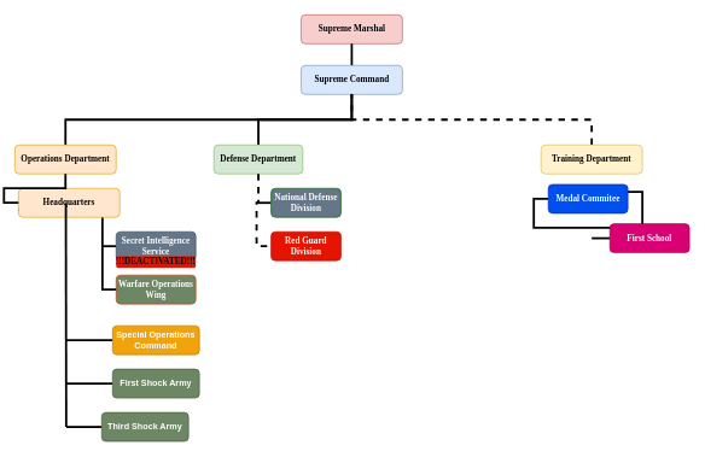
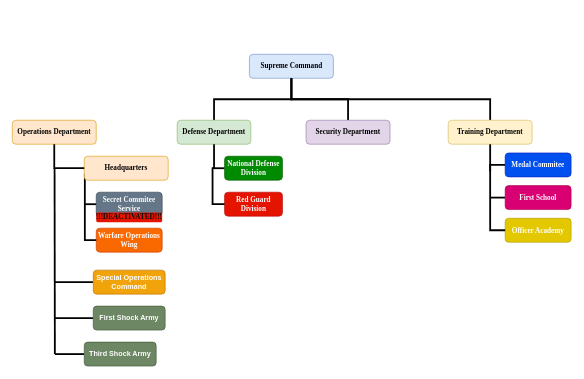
  <mxCell id="0" />
  <mxCell id="1" parent="0" />
- <mxCell id="2" value="&lt;b&gt;Supreme Marshal&lt;/b&gt;" style="rounded=1;whiteSpace=wrap;html=1;fillColor=#f8cecc;strokeColor=#b85450;fontFamily=Sulphur Point;FType=g;" parent="1" vertex="1"><mxGeometry x="415.5" y="20" width="140" height="40" as="geometry" /></mxCell>
- <mxCell id="3" style="edgeStyle=orthogonalEdgeStyle;rounded=0;orthogonalLoop=1;jettySize=auto;html=1;exitX=0.5;exitY=0;exitDx=0;exitDy=0;entryX=0.5;entryY=1;entryDx=0;entryDy=0;endArrow=none;endFill=0;strokeWidth=3;" parent="1" source="4" target="2" edge="1"><mxGeometry relative="1" as="geometry" /></mxCell>
  <mxCell id="4" value="&lt;b&gt;Supreme Command&lt;/b&gt;" style="rounded=1;whiteSpace=wrap;html=1;fillColor=#dae8fc;strokeColor=#6c8ebf;fontFamily=Sulphur Point;FType=g;" parent="1" vertex="1"><mxGeometry x="415.5" y="90" width="140" height="40" as="geometry" /></mxCell>
- <mxCell id="5" style="edgeStyle=orthogonalEdgeStyle;rounded=0;orthogonalLoop=1;jettySize=auto;html=1;exitX=0.5;exitY=0;exitDx=0;exitDy=0;entryX=0.5;entryY=1;entryDx=0;entryDy=0;endArrow=none;endFill=0;strokeWidth=3;" parent="1" source="21" target="4" edge="1"><mxGeometry relative="1" as="geometry" /></mxCell>
  <mxCell id="6" style="edgeStyle=orthogonalEdgeStyle;rounded=0;orthogonalLoop=1;jettySize=auto;html=1;exitX=0.5;exitY=0;exitDx=0;exitDy=0;entryX=0.5;entryY=1;entryDx=0;entryDy=0;endArrow=none;endFill=0;strokeWidth=3;" parent="1" source="14" target="4" edge="1"><mxGeometry relative="1" as="geometry" /></mxCell>
- <mxCell id="8" style="edgeStyle=orthogonalEdgeStyle;rounded=0;orthogonalLoop=1;jettySize=auto;html=1;exitX=0.5;exitY=0;exitDx=0;exitDy=0;entryX=0.5;entryY=1;entryDx=0;entryDy=0;endArrow=none;endFill=0;strokeWidth=3;dashed=1;" parent="1" source="31" target="4" edge="1"><mxGeometry relative="1" as="geometry" /></mxCell>
+ <mxCell id="7" style="edgeStyle=orthogonalEdgeStyle;rounded=0;orthogonalLoop=1;jettySize=auto;html=1;exitX=0.5;exitY=0;exitDx=0;exitDy=0;entryX=0.5;entryY=1;entryDx=0;entryDy=0;endArrow=none;endFill=0;strokeWidth=3;" parent="1" source="10" target="4" edge="1"><mxGeometry relative="1" as="geometry" /></mxCell>
+ <mxCell id="8" style="edgeStyle=orthogonalEdgeStyle;rounded=0;orthogonalLoop=1;jettySize=auto;html=1;exitX=0.5;exitY=0;exitDx=0;exitDy=0;entryX=0.5;entryY=1;entryDx=0;entryDy=0;endArrow=none;endFill=0;strokeWidth=3;" parent="1" source="31" target="4" edge="1"><mxGeometry relative="1" as="geometry" /></mxCell>
  <mxCell id="9" value="" style="group" parent="1" vertex="1" connectable="0"><mxGeometry x="510" y="200" width="205" height="95.5" as="geometry" /></mxCell>
+ <mxCell id="10" value="&lt;b&gt;Security Department&lt;br&gt;&lt;/b&gt;" style="rounded=1;whiteSpace=wrap;html=1;fillColor=#e1d5e7;strokeColor=#9673a6;fontFamily=Sulphur Point;FType=g;" parent="9" vertex="1"><mxGeometry width="140" height="40" as="geometry" /></mxCell>
  <mxCell id="11" style="edgeStyle=orthogonalEdgeStyle;rounded=0;orthogonalLoop=1;jettySize=auto;html=1;exitX=0;exitY=0.5;exitDx=0;exitDy=0;endArrow=none;endFill=0;strokeWidth=3;" edge="1" parent="1" source="12"><mxGeometry relative="1" as="geometry"><mxPoint x="91" y="530" as="targetPoint" /></mxGeometry></mxCell>
  <mxCell id="12" value="&lt;b&gt;&lt;font color=&quot;#FFFFFF&quot;&gt;First Shock Army&lt;br&gt;&lt;/font&gt;&lt;/b&gt;" style="rounded=1;whiteSpace=wrap;html=1;strokeColor=#3A5431;fillColor=#6d8764;fontColor=#ffffff;" parent="1" vertex="1"><mxGeometry x="155" y="510" width="120" height="40" as="geometry" /></mxCell>
  <mxCell id="13" value="" style="group" parent="1" vertex="1" connectable="0"><mxGeometry x="295" y="200" width="175.61" height="160" as="geometry" /></mxCell>
  <mxCell id="14" value="&lt;b&gt;Defense Department&lt;br&gt;&lt;/b&gt;" style="rounded=1;whiteSpace=wrap;html=1;fillColor=#d5e8d4;strokeColor=#82b366;fontFamily=Sulphur Point;FType=g;" parent="13" vertex="1"><mxGeometry width="122.927" height="40" as="geometry" /></mxCell>
  <mxCell id="15" style="edgeStyle=orthogonalEdgeStyle;rounded=0;orthogonalLoop=1;jettySize=auto;html=1;exitX=0;exitY=0.5;exitDx=0;exitDy=0;endArrow=none;endFill=0;strokeWidth=3;" parent="13" source="16" edge="1"><mxGeometry relative="1" as="geometry"><mxPoint x="61.463" y="80" as="targetPoint" /></mxGeometry></mxCell>
- <mxCell id="16" value="&lt;b&gt;National Defense Division&lt;br&gt;&lt;/b&gt;" style="rounded=1;whiteSpace=wrap;html=1;fillColor=#647687;strokeColor=#005700;fontFamily=Sulphur Point;FType=g;fontColor=#ffffff;" parent="13" vertex="1"><mxGeometry x="79.024" y="60" width="96.585" height="40" as="geometry" /></mxCell>
+ <mxCell id="16" value="&lt;b&gt;National Defense Division&lt;br&gt;&lt;/b&gt;" style="rounded=1;whiteSpace=wrap;html=1;fillColor=#008a00;strokeColor=#005700;fontFamily=Sulphur Point;FType=g;fontColor=#ffffff;" parent="13" vertex="1"><mxGeometry x="79.024" y="60" width="96.585" height="40" as="geometry" /></mxCell>
  <mxCell id="17" value="&lt;b&gt;Red Guard Division&lt;br&gt;&lt;/b&gt;" style="rounded=1;whiteSpace=wrap;html=1;fillColor=#e51400;strokeColor=#B20000;fontFamily=Sulphur Point;FType=g;fontColor=#ffffff;" parent="13" vertex="1"><mxGeometry x="79.024" y="120" width="96.585" height="40" as="geometry" /></mxCell>
- <mxCell id="18" style="edgeStyle=orthogonalEdgeStyle;rounded=0;orthogonalLoop=1;jettySize=auto;html=1;exitX=0.5;exitY=1;exitDx=0;exitDy=0;entryX=0;entryY=0.5;entryDx=0;entryDy=0;endArrow=none;endFill=0;strokeWidth=3;dashed=1;" parent="13" source="14" target="17" edge="1"><mxGeometry relative="1" as="geometry" /></mxCell>
+ <mxCell id="18" style="edgeStyle=orthogonalEdgeStyle;rounded=0;orthogonalLoop=1;jettySize=auto;html=1;exitX=0.5;exitY=1;exitDx=0;exitDy=0;entryX=0;entryY=0.5;entryDx=0;entryDy=0;endArrow=none;endFill=0;strokeWidth=3;" parent="13" source="14" target="17" edge="1"><mxGeometry relative="1" as="geometry" /></mxCell>
  <mxCell id="19" style="edgeStyle=orthogonalEdgeStyle;rounded=0;orthogonalLoop=1;jettySize=auto;html=1;exitX=0;exitY=0.5;exitDx=0;exitDy=0;endArrow=none;endFill=0;strokeWidth=3;" edge="1" parent="1" source="20"><mxGeometry relative="1" as="geometry"><mxPoint x="91" y="590" as="targetPoint" /></mxGeometry></mxCell>
  <mxCell id="20" value="&lt;b&gt;&lt;font color=&quot;#FFFFFF&quot;&gt;Third Shock Army&lt;br&gt;&lt;/font&gt;&lt;/b&gt;" style="rounded=1;whiteSpace=wrap;html=1;strokeColor=#3A5431;fillColor=#6d8764;fontColor=#ffffff;" parent="1" vertex="1"><mxGeometry x="140" y="570" width="120" height="40" as="geometry" /></mxCell>
  <mxCell id="21" value="&lt;b&gt;Operations Department&lt;br&gt;&lt;/b&gt;" style="rounded=1;whiteSpace=wrap;html=1;fillColor=#ffe6cc;strokeColor=#d79b00;fontFamily=Sulphur Point;FType=g;" parent="1" vertex="1"><mxGeometry x="20" y="200" width="140" height="40" as="geometry" /></mxCell>
- <mxCell id="22" value="&lt;b&gt;Warfare Operations Wing&lt;br&gt;&lt;/b&gt;" style="rounded=1;whiteSpace=wrap;html=1;fillColor=#6d8764;strokeColor=#C73500;fontFamily=Sulphur Point;FType=g;fontColor=#ffffff;" parent="1" vertex="1"><mxGeometry x="160" y="380" width="110" height="40" as="geometry" /></mxCell>
+ <mxCell id="22" value="&lt;b&gt;Warfare Operations Wing&lt;br&gt;&lt;/b&gt;" style="rounded=1;whiteSpace=wrap;html=1;fillColor=#fa6800;strokeColor=#C73500;fontFamily=Sulphur Point;FType=g;fontColor=#ffffff;" parent="1" vertex="1"><mxGeometry x="160" y="380" width="110" height="40" as="geometry" /></mxCell>
  <mxCell id="23" style="edgeStyle=orthogonalEdgeStyle;rounded=0;orthogonalLoop=1;jettySize=auto;html=1;exitX=0;exitY=0.5;exitDx=0;exitDy=0;endArrow=none;endFill=0;strokeWidth=3;" parent="1" source="24" edge="1"><mxGeometry relative="1" as="geometry"><mxPoint x="140.529" y="340.294" as="targetPoint" /></mxGeometry></mxCell>
- <mxCell id="24" value="&lt;b&gt;Secret Intelligence Service&lt;br&gt;&lt;/b&gt;" style="rounded=1;whiteSpace=wrap;html=1;fillColor=#647687;strokeColor=#314354;fontFamily=Sulphur Point;FType=g;fontColor=#ffffff;" parent="1" vertex="1"><mxGeometry x="160" y="320" width="110" height="40" as="geometry" /></mxCell>
+ <mxCell id="24" value="&lt;b&gt;Secret Commitee Service&lt;br&gt;&lt;/b&gt;" style="rounded=1;whiteSpace=wrap;html=1;fillColor=#647687;strokeColor=#314354;fontFamily=Sulphur Point;FType=g;fontColor=#ffffff;" parent="1" vertex="1"><mxGeometry x="160" y="320" width="110" height="40" as="geometry" /></mxCell>
  <mxCell id="25" style="edgeStyle=orthogonalEdgeStyle;rounded=0;orthogonalLoop=1;jettySize=auto;html=1;exitX=0;exitY=0.75;exitDx=0;exitDy=0;entryX=0;entryY=0.5;entryDx=0;entryDy=0;endArrow=none;endFill=0;strokeWidth=3;" parent="1" source="26" target="22" edge="1"><mxGeometry relative="1" as="geometry"><Array as="points"><mxPoint x="141" y="400" /></Array></mxGeometry></mxCell>
- <mxCell id="26" value="&lt;b&gt;Headquarters&lt;/b&gt;" style="rounded=1;whiteSpace=wrap;html=1;fillColor=#ffe6cc;strokeColor=#d79b00;fontFamily=Sulphur Point;FType=g;" parent="1" vertex="1"><mxGeometry x="25" y="260" width="140" height="40" as="geometry" /></mxCell>
+ <mxCell id="26" value="&lt;b&gt;Headquarters&lt;/b&gt;" style="rounded=1;whiteSpace=wrap;html=1;fillColor=#ffe6cc;strokeColor=#d79b00;fontFamily=Sulphur Point;FType=g;" parent="1" vertex="1"><mxGeometry x="140" y="260" width="140" height="40" as="geometry" /></mxCell>
  <mxCell id="27" style="edgeStyle=orthogonalEdgeStyle;rounded=0;orthogonalLoop=1;jettySize=auto;html=1;exitX=0.5;exitY=1;exitDx=0;exitDy=0;entryX=0;entryY=0.5;entryDx=0;entryDy=0;endArrow=none;endFill=0;strokeWidth=3;" parent="1" source="21" target="26" edge="1"><mxGeometry relative="1" as="geometry" /></mxCell>
  <mxCell id="28" value="" style="endArrow=none;html=1;strokeWidth=3;" parent="1" edge="1"><mxGeometry width="50" height="50" relative="1" as="geometry"><mxPoint x="91" y="590" as="sourcePoint" /><mxPoint x="90.5" y="280.5" as="targetPoint" /></mxGeometry></mxCell>
  <mxCell id="29" style="edgeStyle=orthogonalEdgeStyle;rounded=0;orthogonalLoop=1;jettySize=auto;html=1;exitX=0;exitY=0.5;exitDx=0;exitDy=0;endArrow=none;endFill=0;strokeWidth=3;" edge="1" parent="1" source="30"><mxGeometry relative="1" as="geometry"><mxPoint x="91" y="470" as="targetPoint" /></mxGeometry></mxCell>
  <mxCell id="30" value="&lt;b&gt;Special Operations Command&lt;br&gt;&lt;/b&gt;" style="rounded=1;whiteSpace=wrap;html=1;strokeColor=#BD7000;fillColor=#f0a30a;fontColor=#ffffff;" vertex="1" parent="1"><mxGeometry x="155" y="450" width="120" height="40" as="geometry" /></mxCell>
  <mxCell id="31" value="&lt;b&gt;Training Department&lt;br&gt;&lt;/b&gt;" style="rounded=1;whiteSpace=wrap;html=1;fillColor=#fff2cc;strokeColor=#d6b656;fontFamily=Sulphur Point;FType=g;" parent="1" vertex="1"><mxGeometry x="747" y="200" width="140" height="40" as="geometry" /></mxCell>
  <mxCell id="32" style="edgeStyle=orthogonalEdgeStyle;rounded=0;orthogonalLoop=1;jettySize=auto;html=1;exitX=0;exitY=0.5;exitDx=0;exitDy=0;endArrow=none;endFill=0;strokeWidth=3;" parent="1" source="33" edge="1"><mxGeometry relative="1" as="geometry"><mxPoint x="817" y="285" as="targetPoint" /></mxGeometry></mxCell>
- <mxCell id="33" value="&lt;b&gt;Medal Commitee&lt;br&gt;&lt;/b&gt;" style="rounded=1;whiteSpace=wrap;html=1;fillColor=#0050ef;strokeColor=#001DBC;fontFamily=Sulphur Point;FType=g;fontColor=#ffffff;" parent="1" vertex="1"><mxGeometry x="757" y="254.5" width="110" height="40" as="geometry" /></mxCell>
+ <mxCell id="33" value="&lt;b&gt;Medal Commitee&lt;br&gt;&lt;/b&gt;" style="rounded=1;whiteSpace=wrap;html=1;fillColor=#0050ef;strokeColor=#001DBC;fontFamily=Sulphur Point;FType=g;fontColor=#ffffff;" parent="1" vertex="1"><mxGeometry x="842" y="254.5" width="110" height="40" as="geometry" /></mxCell>
  <mxCell id="34" style="edgeStyle=orthogonalEdgeStyle;rounded=0;orthogonalLoop=1;jettySize=auto;html=1;exitX=0;exitY=0.5;exitDx=0;exitDy=0;endArrow=none;endFill=0;strokeWidth=3;" parent="1" source="35" edge="1"><mxGeometry relative="1" as="geometry"><mxPoint x="817" y="329.5" as="targetPoint" /></mxGeometry></mxCell>
  <mxCell id="35" value="&lt;b&gt;First School&lt;br&gt;&lt;/b&gt;" style="rounded=1;whiteSpace=wrap;html=1;fillColor=#d80073;strokeColor=#A50040;fontFamily=Sulphur Point;FType=g;fontColor=#ffffff;" parent="1" vertex="1"><mxGeometry x="842" y="309" width="110" height="40" as="geometry" /></mxCell>
+ <mxCell id="36" value="&lt;b&gt;Officer Academy&lt;br&gt;&lt;/b&gt;" style="rounded=1;whiteSpace=wrap;html=1;fillColor=#e3c800;strokeColor=#B09500;fontFamily=Sulphur Point;FType=g;fontColor=#ffffff;" parent="1" vertex="1"><mxGeometry x="842" y="363.5" width="110" height="40" as="geometry" /></mxCell>
+ <mxCell id="37" style="edgeStyle=orthogonalEdgeStyle;rounded=0;orthogonalLoop=1;jettySize=auto;html=1;exitX=0.5;exitY=1;exitDx=0;exitDy=0;entryX=0;entryY=0.5;entryDx=0;entryDy=0;endArrow=none;endFill=0;strokeWidth=3;" parent="1" source="31" target="36" edge="1"><mxGeometry relative="1" as="geometry" /></mxCell>
  <mxCell id="38" value="&lt;font color=&quot;#0A0A0A&quot;&gt;&lt;b&gt;!!!DEACTIVATED!!!&lt;br&gt;&lt;/b&gt;&lt;/font&gt;" style="rounded=1;whiteSpace=wrap;html=1;fillColor=#e51400;strokeColor=none;fontFamily=Sulphur Point;FType=g;fontColor=#ffffff;spacing=0;" vertex="1" parent="1"><mxGeometry x="160" y="354" width="110" height="16" as="geometry" /></mxCell>
